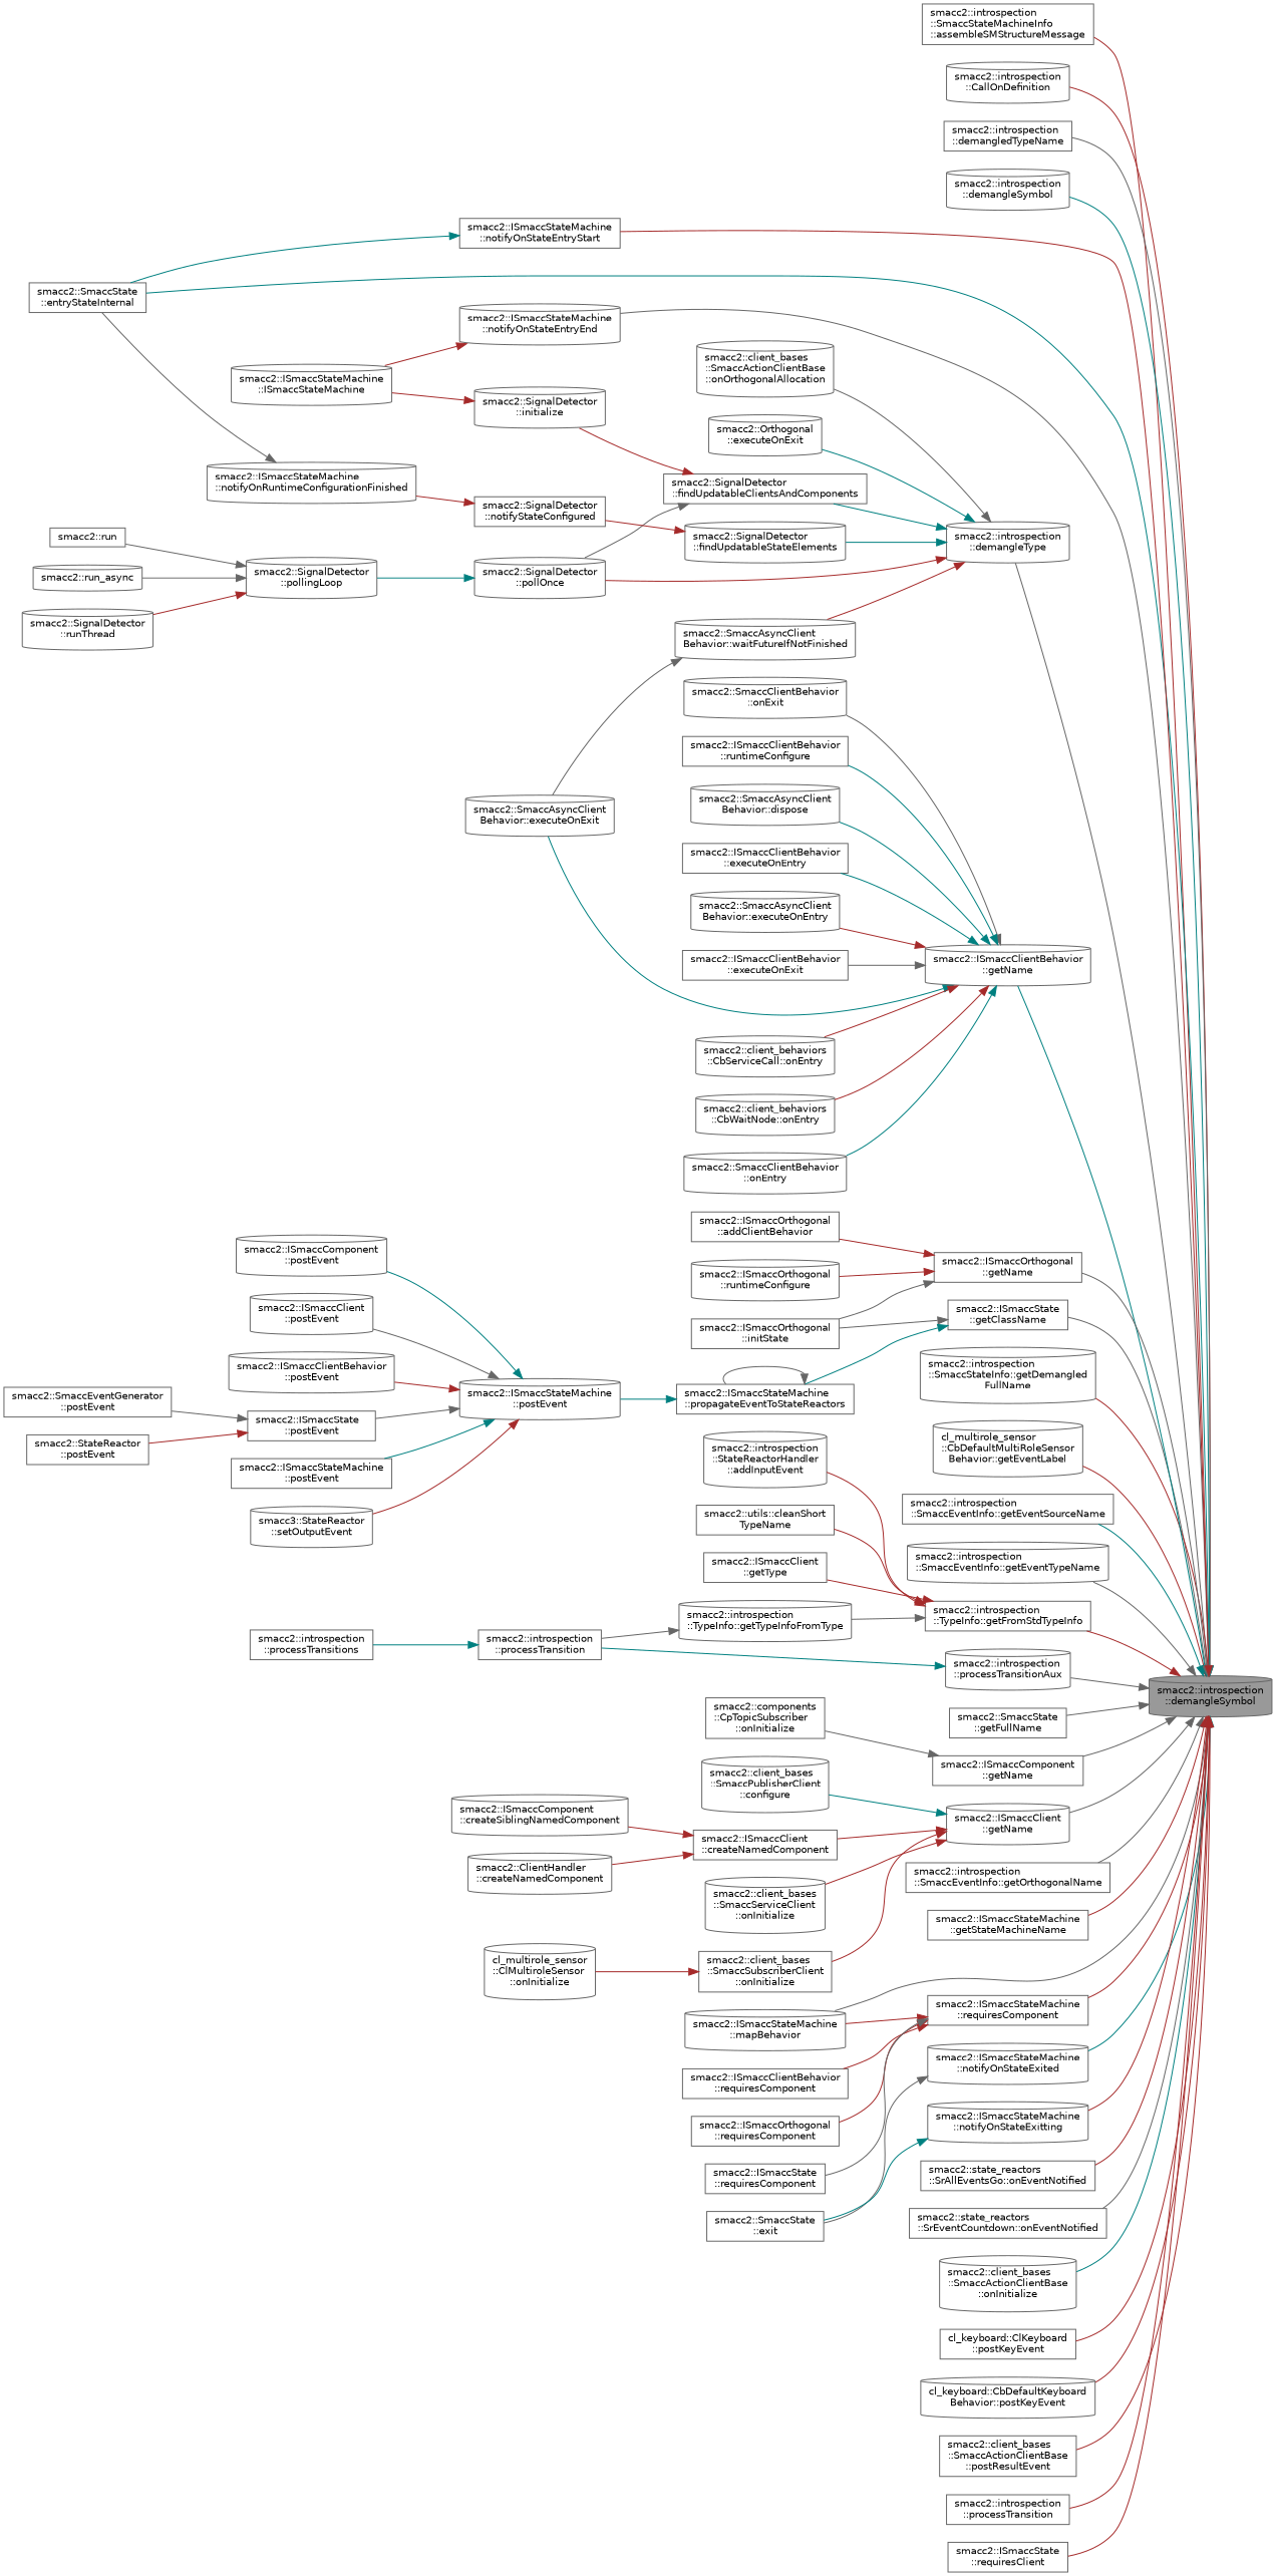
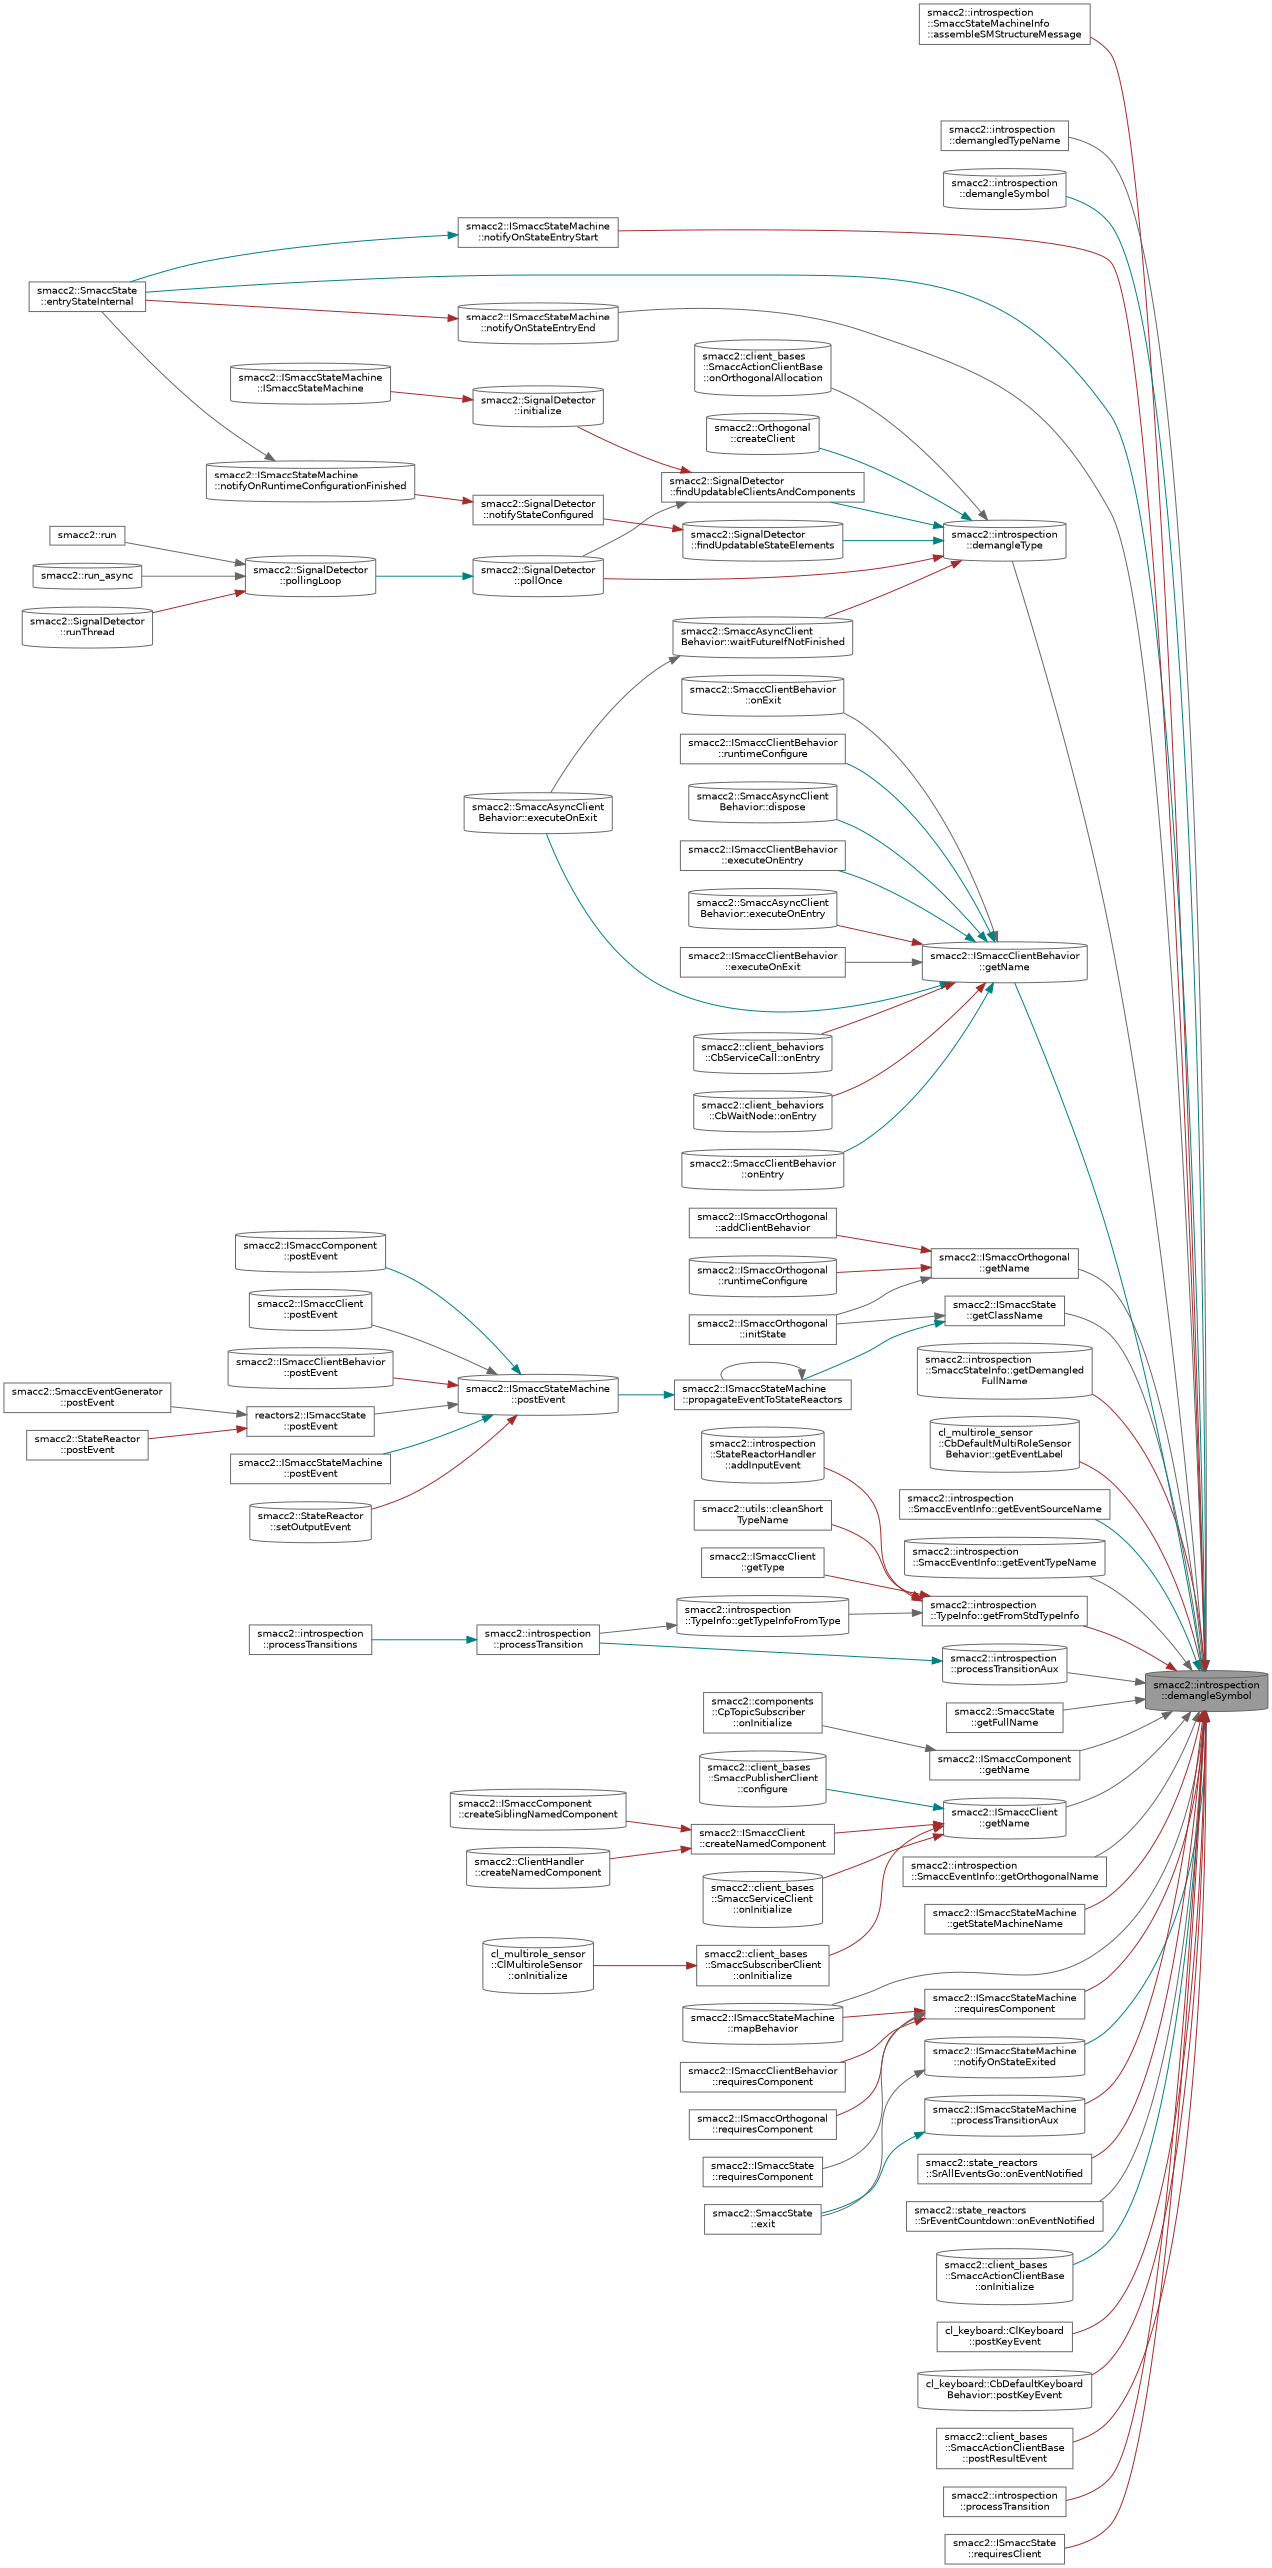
  digraph {
    rankdir=RL
    node [color=grey40 fillcolor=white fontname=Helvetica fontsize=10 shape=cylinder style=filled]
    edge [color=brown dir=back fontname=Helvetica fontsize=10 labelfontname=Helvetica labelfontsize=10 style=solid]
    n1 [color=gray40 fillcolor=grey60 fontcolor=black height=0.2 label="smacc2::introspection\l::demangleSymbol" width=0.4]
    n2 [height=0.2 label="smacc2::introspection\l::SmaccStateMachineInfo\l::assembleSMStructureMessage" shape=box width=0.4]
-   n3 [height=0.2 label="smacc2::introspection\l::CallOnDefinition" width=0.4]
    n4 [height=0.2 label="smacc2::introspection\l::demangledTypeName" shape=box width=0.4]
    n5 [height=0.2 label="smacc2::introspection\l::demangleSymbol" width=0.4]
    n6 [height=0.2 label="smacc2::introspection\l::demangleType" width=0.4]
    n7 [height=0.2 label="smacc2::SmaccState\l::entryStateInternal" shape=box width=0.4]
    n8 [height=0.2 label="smacc2::ISmaccState\l::getClassName" shape=box width=0.4]
    n9 [height=0.2 label="smacc2::introspection\l::SmaccStateInfo::getDemangled\lFullName" width=0.4]
    n10 [height=0.2 label="cl_multirole_sensor\l::CbDefaultMultiRoleSensor\lBehavior::getEventLabel" width=0.4]
    n11 [height=0.2 label="smacc2::introspection\l::SmaccEventInfo::getEventSourceName" shape=box width=0.4]
    n12 [height=0.2 label="smacc2::introspection\l::SmaccEventInfo::getEventTypeName" width=0.4]
    n13 [height=0.2 label="smacc2::introspection\l::TypeInfo::getFromStdTypeInfo" shape=box width=0.4]
    n14 [height=0.2 label="smacc2::SmaccState\l::getFullName" shape=box width=0.4]
    n15 [height=0.2 label="smacc2::ISmaccComponent\l::getName" shape=box width=0.4]
    n16 [height=0.2 label="smacc2::ISmaccClient\l::getName" width=0.4]
    n17 [height=0.2 label="smacc2::ISmaccClientBehavior\l::getName" width=0.4]
    n18 [height=0.2 label="smacc2::ISmaccOrthogonal\l::getName" shape=box width=0.4]
    n19 [height=0.2 label="smacc2::introspection\l::SmaccEventInfo::getOrthogonalName" shape=box width=0.4]
    n20 [height=0.2 label="smacc2::ISmaccStateMachine\l::getStateMachineName" shape=box width=0.4]
    n21 [height=0.2 label="smacc2::ISmaccStateMachine\l::mapBehavior" width=0.4]
    n22 [height=0.2 label="smacc2::ISmaccStateMachine\l::notifyOnStateEntryEnd" width=0.4]
    n23 [height=0.2 label="smacc2::ISmaccStateMachine\l::notifyOnStateEntryStart" shape=box width=0.4]
    n24 [height=0.2 label="smacc2::ISmaccStateMachine\l::notifyOnStateExited" width=0.4]
-   n25 [height=0.2 label="smacc2::ISmaccStateMachine\l::notifyOnStateExitting" width=0.4]
+   n25 [height=0.2 label="smacc2::ISmaccStateMachine\l::processTransitionAux" width=0.4]
    n26 [height=0.2 label="smacc2::state_reactors\l::SrAllEventsGo::onEventNotified" shape=box width=0.4]
    n27 [height=0.2 label="smacc2::state_reactors\l::SrEventCountdown::onEventNotified" shape=box width=0.4]
    n28 [height=0.2 label="smacc2::client_bases\l::SmaccActionClientBase\l::onInitialize" width=0.4]
    n29 [height=0.2 label="cl_keyboard::ClKeyboard\l::postKeyEvent" shape=box width=0.4]
    n30 [height=0.2 label="cl_keyboard::CbDefaultKeyboard\lBehavior::postKeyEvent" width=0.4]
    n31 [height=0.2 label="smacc2::client_bases\l::SmaccActionClientBase\l::postResultEvent" shape=box width=0.4]
    n32 [height=0.2 label="smacc2::introspection\l::processTransition" shape=box width=0.4]
    n33 [height=0.2 label="smacc2::introspection\l::processTransitionAux" width=0.4]
    n34 [height=0.2 label="smacc2::ISmaccState\l::requiresClient" shape=box width=0.4]
    n35 [height=0.2 label="smacc2::ISmaccStateMachine\l::requiresComponent" shape=box width=0.4]
-   n36 [height=0.2 label="smacc2::Orthogonal\l::executeOnExit" width=0.4]
+   n36 [height=0.2 label="smacc2::Orthogonal\l::createClient" width=0.4]
    n37 [height=0.2 label="smacc2::SignalDetector\l::findUpdatableClientsAndComponents" shape=box width=0.4]
    n38 [height=0.2 label="smacc2::SignalDetector\l::pollOnce" width=0.4]
    n39 [height=0.2 label="smacc2::SignalDetector\l::findUpdatableStateElements" width=0.4]
    n40 [height=0.2 label="smacc2::client_bases\l::SmaccActionClientBase\l::onOrthogonalAllocation" width=0.4]
    n41 [height=0.2 label="smacc2::SmaccAsyncClient\lBehavior::waitFutureIfNotFinished" width=0.4]
    n42 [height=0.2 label="smacc2::ISmaccOrthogonal\l::initState" shape=box width=0.4]
    n43 [height=0.2 label="smacc2::ISmaccStateMachine\l::propagateEventToStateReactors" shape=box width=0.4]
    n44 [height=0.2 label="smacc2::introspection\l::StateReactorHandler\l::addInputEvent" width=0.4]
    n45 [height=0.2 label="smacc2::utils::cleanShort\lTypeName" shape=box width=0.4]
    n46 [height=0.2 label="smacc2::ISmaccClient\l::getType" shape=box width=0.4]
    n47 [height=0.2 label="smacc2::introspection\l::TypeInfo::getTypeInfoFromType" width=0.4]
    n48 [height=0.2 label="smacc2::components\l::CpTopicSubscriber\l::onInitialize" shape=box width=0.4]
    n49 [height=0.2 label="smacc2::client_bases\l::SmaccPublisherClient\l::configure" width=0.4]
    n50 [height=0.2 label="smacc2::ISmaccClient\l::createNamedComponent" shape=box width=0.4]
    n51 [height=0.2 label="smacc2::client_bases\l::SmaccServiceClient\l::onInitialize" width=0.4]
    n52 [height=0.2 label="smacc2::client_bases\l::SmaccSubscriberClient\l::onInitialize" shape=box width=0.4]
    n53 [height=0.2 label="smacc2::SmaccAsyncClient\lBehavior::executeOnExit" width=0.4]
    n54 [height=0.2 label="smacc2::SmaccAsyncClient\lBehavior::dispose" width=0.4]
    n55 [height=0.2 label="smacc2::ISmaccClientBehavior\l::executeOnEntry" shape=box width=0.4]
    n56 [height=0.2 label="smacc2::SmaccAsyncClient\lBehavior::executeOnEntry" width=0.4]
    n57 [height=0.2 label="smacc2::ISmaccClientBehavior\l::executeOnExit" shape=box width=0.4]
    n58 [height=0.2 label="smacc2::client_behaviors\l::CbServiceCall::onEntry" width=0.4]
    n59 [height=0.2 label="smacc2::client_behaviors\l::CbWaitNode::onEntry" width=0.4]
    n60 [height=0.2 label="smacc2::SmaccClientBehavior\l::onEntry" width=0.4]
    n61 [height=0.2 label="smacc2::SmaccClientBehavior\l::onExit" width=0.4]
    n62 [height=0.2 label="smacc2::ISmaccClientBehavior\l::runtimeConfigure" shape=box width=0.4]
    n63 [height=0.2 label="smacc2::ISmaccOrthogonal\l::addClientBehavior" shape=box width=0.4]
    n64 [height=0.2 label="smacc2::ISmaccOrthogonal\l::runtimeConfigure" width=0.4]
    n65 [height=0.2 label="smacc2::SmaccState\l::exit" shape=box width=0.4]
    n66 [height=0.2 label="smacc2::introspection\l::processTransition" shape=box width=0.4]
    n67 [height=0.2 label="smacc2::ISmaccClientBehavior\l::requiresComponent" shape=box width=0.4]
    n68 [height=0.2 label="smacc2::ISmaccOrthogonal\l::requiresComponent" shape=box width=0.4]
    n69 [height=0.2 label="smacc2::ISmaccState\l::requiresComponent" shape=box width=0.4]
    n70 [height=0.2 label="smacc2::SignalDetector\l::initialize" width=0.4]
    n71 [height=0.2 label="smacc2::SignalDetector\l::pollingLoop" width=0.4]
    n72 [height=0.2 label="smacc2::SignalDetector\l::notifyStateConfigured" shape=box width=0.4]
    n73 [height=0.2 label="smacc2::ISmaccStateMachine\l::ISmaccStateMachine" width=0.4]
    n74 [height=0.2 label="smacc2::run" shape=box width=0.4]
    n75 [height=0.2 label="smacc2::run_async" width=0.4]
    n76 [height=0.2 label="smacc2::SignalDetector\l::runThread" width=0.4]
    n77 [height=0.2 label="smacc2::ISmaccStateMachine\l::notifyOnRuntimeConfigurationFinished" width=0.4]
    n78 [height=0.2 label="smacc2::ISmaccStateMachine\l::postEvent" width=0.4]
    n79 [height=0.2 label="smacc2::ISmaccComponent\l::postEvent" width=0.4]
    n80 [height=0.2 label="smacc2::ISmaccClient\l::postEvent" width=0.4]
    n81 [height=0.2 label="smacc2::ISmaccClientBehavior\l::postEvent" width=0.4]
-   n82 [height=0.2 label="smacc2::ISmaccState\l::postEvent" shape=box width=0.4]
+   n82 [height=0.2 label="reactors2::ISmaccState\l::postEvent" shape=box width=0.4]
    n83 [height=0.2 label="smacc2::ISmaccStateMachine\l::postEvent" shape=box width=0.4]
-   n84 [height=0.2 label="smacc3::StateReactor\l::setOutputEvent" width=0.4]
+   n84 [height=0.2 label="smacc2::StateReactor\l::setOutputEvent" width=0.4]
    n85 [height=0.2 label="smacc2::SmaccEventGenerator\l::postEvent" shape=box width=0.4]
    n86 [height=0.2 label="smacc2::StateReactor\l::postEvent" shape=box width=0.4]
    n87 [height=0.2 label="smacc2::introspection\l::processTransitions" shape=box width=0.4]
    n88 [height=0.2 label="smacc2::ClientHandler\l::createNamedComponent" width=0.4]
    n89 [height=0.2 label="smacc2::ISmaccComponent\l::createSiblingNamedComponent" width=0.4]
    n90 [height=0.2 label="cl_multirole_sensor\l::ClMultiroleSensor\l::onInitialize" width=0.4]
    n1 -> n2
-   n1 -> n3
    n1 -> n4 [color=gray40]
    n1 -> n5 [color=teal]
    n1 -> n6 [color=gray40]
    n1 -> n7 [color=teal]
    n1 -> n8 [color=gray40]
    n1 -> n9
    n1 -> n10
    n1 -> n11 [color=teal]
    n1 -> n12 [color=gray40]
    n1 -> n13
    n1 -> n14 [color=gray40]
    n1 -> n15 [color=gray40]
    n1 -> n16 [color=gray40]
    n1 -> n17 [color=teal]
    n1 -> n18 [color=gray40]
    n1 -> n19 [color=gray40]
    n1 -> n20
    n1 -> n21 [color=gray40]
    n1 -> n22 [color=gray40]
    n1 -> n23
    n1 -> n24 [color=teal]
    n1 -> n25
    n1 -> n26
    n1 -> n27 [color=gray40]
    n1 -> n28 [color=teal]
    n1 -> n29
    n1 -> n30
    n1 -> n31
    n1 -> n32
    n1 -> n33 [color=gray40]
    n1 -> n34
    n1 -> n35
    n6 -> n36 [color=teal]
    n6 -> n37 [color=teal]
    n6 -> n38
    n6 -> n39 [color=teal]
    n6 -> n40 [color=gray40]
    n6 -> n41
    n8 -> n42 [color=gray40]
    n8 -> n43 [color=teal]
    n13 -> n44
    n13 -> n45
    n13 -> n46
    n13 -> n47 [color=gray40]
    n15 -> n48 [color=gray40]
    n16 -> n49 [color=teal]
    n16 -> n50
    n16 -> n51
    n16 -> n52
    n17 -> n53 [color=teal]
    n17 -> n54 [color=teal]
    n17 -> n55 [color=teal]
    n17 -> n56
    n17 -> n57 [color=gray40]
    n17 -> n58
    n17 -> n59
    n17 -> n60 [color=teal]
    n17 -> n61 [color=gray40]
    n17 -> n62 [color=teal]
    n18 -> n42 [color=gray40]
    n18 -> n63
    n18 -> n64
-   n22 -> n73
+   n22 -> n7
    n23 -> n7 [color=teal]
    n24 -> n65 [color=gray40]
    n25 -> n65 [color=teal]
    n33 -> n66 [color=teal]
    n35 -> n21
    n35 -> n67
    n35 -> n68
    n35 -> n69 [color=gray40]
    n37 -> n38 [color=gray40]
    n37 -> n70
    n38 -> n71 [color=teal]
    n39 -> n72
    n41 -> n53 [color=gray40]
    n43 -> n43 [color=gray40]
    n43 -> n78 [color=teal]
    n47 -> n66 [color=gray40]
    n50 -> n88
    n50 -> n89
    n52 -> n90
    n66 -> n87 [color=teal]
    n70 -> n73
    n71 -> n74 [color=gray40]
    n71 -> n75 [color=gray40]
    n71 -> n76
    n72 -> n77
    n77 -> n7 [color=gray40]
    n78 -> n79 [color=teal]
    n78 -> n80 [color=gray40]
    n78 -> n81
    n78 -> n82 [color=gray40]
    n78 -> n83 [color=teal]
    n78 -> n84
    n82 -> n85 [color=gray40]
    n82 -> n86
  }
